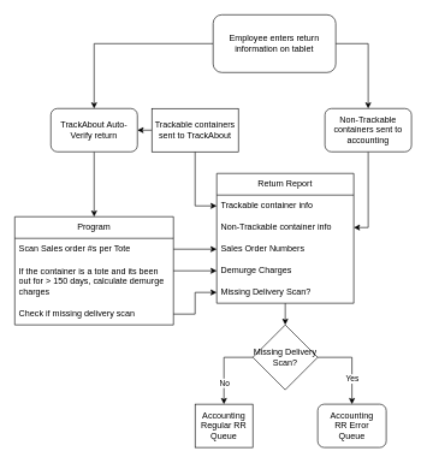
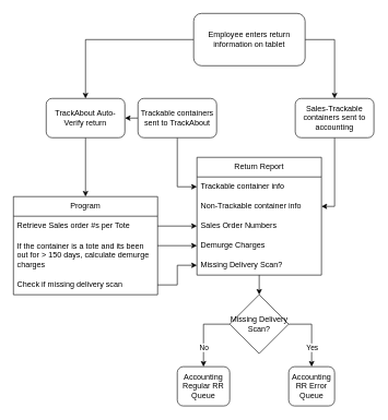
  <mxCell id="0" />
  <mxCell id="1" parent="0" />
  <mxCell id="2" style="edgeStyle=orthogonalEdgeStyle;rounded=0;orthogonalLoop=1;jettySize=auto;html=1;exitX=0;exitY=0.5;exitDx=0;exitDy=0;" edge="1" parent="1" source="4" target="11"><mxGeometry relative="1" as="geometry" /></mxCell>
  <mxCell id="3" style="edgeStyle=orthogonalEdgeStyle;rounded=0;orthogonalLoop=1;jettySize=auto;html=1;exitX=1;exitY=0.5;exitDx=0;exitDy=0;entryX=0.5;entryY=0;entryDx=0;entryDy=0;" edge="1" parent="1" source="4" target="9"><mxGeometry relative="1" as="geometry" /></mxCell>
  <mxCell id="4" value="Employee enters return information on tablet" style="rounded=1;whiteSpace=wrap;html=1;" vertex="1" parent="1"><mxGeometry x="295" y="20" width="170" height="80" as="geometry" /></mxCell>
  <mxCell id="5" style="edgeStyle=orthogonalEdgeStyle;rounded=0;orthogonalLoop=1;jettySize=auto;html=1;exitX=0.5;exitY=1;exitDx=0;exitDy=0;entryX=0;entryY=0.5;entryDx=0;entryDy=0;" edge="1" parent="1" source="7" target="14"><mxGeometry relative="1" as="geometry" /></mxCell>
  <mxCell id="6" style="edgeStyle=orthogonalEdgeStyle;rounded=0;orthogonalLoop=1;jettySize=auto;html=1;exitX=0;exitY=0.5;exitDx=0;exitDy=0;entryX=1;entryY=0.5;entryDx=0;entryDy=0;" edge="1" parent="1" source="7" target="11"><mxGeometry relative="1" as="geometry" /></mxCell>
- <mxCell id="7" value="Trackable containers sent to TrackAbout" style="whiteSpace=wrap;html=1;rounded=0;" vertex="1" parent="1"><mxGeometry x="210" y="150" width="120" height="60" as="geometry" /></mxCell>
+ <mxCell id="7" value="Trackable containers sent to TrackAbout" style="rounded=1;whiteSpace=wrap;html=1;" vertex="1" parent="1"><mxGeometry x="210" y="150" width="120" height="60" as="geometry" /></mxCell>
  <mxCell id="8" style="edgeStyle=orthogonalEdgeStyle;rounded=0;orthogonalLoop=1;jettySize=auto;html=1;exitX=0.5;exitY=1;exitDx=0;exitDy=0;entryX=1;entryY=0.5;entryDx=0;entryDy=0;" edge="1" parent="1" source="9" target="15"><mxGeometry relative="1" as="geometry" /></mxCell>
- <mxCell id="9" value="Non-Trackable containers sent to accounting" style="rounded=1;whiteSpace=wrap;html=1;" vertex="1" parent="1"><mxGeometry x="450" y="150" width="120" height="60" as="geometry" /></mxCell>
+ <mxCell id="9" value="Sales-Trackable containers sent to accounting" style="rounded=1;whiteSpace=wrap;html=1;" vertex="1" parent="1"><mxGeometry x="450" y="150" width="120" height="60" as="geometry" /></mxCell>
  <mxCell id="10" style="edgeStyle=orthogonalEdgeStyle;rounded=0;orthogonalLoop=1;jettySize=auto;html=1;exitX=0.5;exitY=1;exitDx=0;exitDy=0;entryX=0.5;entryY=0;entryDx=0;entryDy=0;" edge="1" parent="1" source="11" target="19"><mxGeometry relative="1" as="geometry" /></mxCell>
  <mxCell id="11" value="TrackAbout Auto-Verify return" style="rounded=1;whiteSpace=wrap;html=1;" vertex="1" parent="1"><mxGeometry x="70" y="150" width="120" height="60" as="geometry" /></mxCell>
  <mxCell id="12" style="edgeStyle=orthogonalEdgeStyle;rounded=0;orthogonalLoop=1;jettySize=auto;html=1;exitX=0.5;exitY=1;exitDx=0;exitDy=0;entryX=0.5;entryY=0;entryDx=0;entryDy=0;" edge="1" parent="1" source="13" target="30"><mxGeometry relative="1" as="geometry" /></mxCell>
  <mxCell id="13" value="Return Report" style="swimlane;fontStyle=0;childLayout=stackLayout;horizontal=1;startSize=30;horizontalStack=0;resizeParent=1;resizeParentMax=0;resizeLast=0;collapsible=1;marginBottom=0;whiteSpace=wrap;html=1;" vertex="1" parent="1"><mxGeometry x="300" y="240" width="190" height="180" as="geometry" /></mxCell>
  <mxCell id="14" value="Trackable container info" style="text;strokeColor=none;fillColor=none;align=left;verticalAlign=middle;spacingLeft=4;spacingRight=4;overflow=hidden;points=[[0,0.5],[1,0.5]];portConstraint=eastwest;rotatable=0;whiteSpace=wrap;html=1;" vertex="1" parent="13"><mxGeometry y="30" width="190" height="30" as="geometry" /></mxCell>
  <mxCell id="15" value="Non-Trackable container info" style="text;strokeColor=none;fillColor=none;align=left;verticalAlign=middle;spacingLeft=4;spacingRight=4;overflow=hidden;points=[[0,0.5],[1,0.5]];portConstraint=eastwest;rotatable=0;whiteSpace=wrap;html=1;" vertex="1" parent="13"><mxGeometry y="60" width="190" height="30" as="geometry" /></mxCell>
  <mxCell id="16" value="Sales Order Numbers" style="text;strokeColor=none;fillColor=none;align=left;verticalAlign=middle;spacingLeft=4;spacingRight=4;overflow=hidden;points=[[0,0.5],[1,0.5]];portConstraint=eastwest;rotatable=0;whiteSpace=wrap;html=1;" vertex="1" parent="13"><mxGeometry y="90" width="190" height="30" as="geometry" /></mxCell>
  <mxCell id="17" value="Demurge Charges" style="text;strokeColor=none;fillColor=none;align=left;verticalAlign=middle;spacingLeft=4;spacingRight=4;overflow=hidden;points=[[0,0.5],[1,0.5]];portConstraint=eastwest;rotatable=0;whiteSpace=wrap;html=1;" vertex="1" parent="13"><mxGeometry y="120" width="190" height="30" as="geometry" /></mxCell>
  <mxCell id="18" value="Missing Delivery Scan?" style="text;strokeColor=none;fillColor=none;align=left;verticalAlign=middle;spacingLeft=4;spacingRight=4;overflow=hidden;points=[[0,0.5],[1,0.5]];portConstraint=eastwest;rotatable=0;whiteSpace=wrap;html=1;" vertex="1" parent="13"><mxGeometry y="150" width="190" height="30" as="geometry" /></mxCell>
  <mxCell id="19" value="Program" style="swimlane;fontStyle=0;childLayout=stackLayout;horizontal=1;startSize=30;horizontalStack=0;resizeParent=1;resizeParentMax=0;resizeLast=0;collapsible=1;marginBottom=0;whiteSpace=wrap;html=1;" vertex="1" parent="1"><mxGeometry x="20" y="300" width="220" height="150" as="geometry" /></mxCell>
- <mxCell id="20" value="Scan Sales order #s per Tote" style="text;strokeColor=none;fillColor=none;align=left;verticalAlign=middle;spacingLeft=4;spacingRight=4;overflow=hidden;points=[[0,0.5],[1,0.5]];portConstraint=eastwest;rotatable=0;whiteSpace=wrap;html=1;" vertex="1" parent="19"><mxGeometry y="30" width="220" height="30" as="geometry" /></mxCell>
+ <mxCell id="20" value="Retrieve Sales order #s per Tote" style="text;strokeColor=none;fillColor=none;align=left;verticalAlign=middle;spacingLeft=4;spacingRight=4;overflow=hidden;points=[[0,0.5],[1,0.5]];portConstraint=eastwest;rotatable=0;whiteSpace=wrap;html=1;" vertex="1" parent="19"><mxGeometry y="30" width="220" height="30" as="geometry" /></mxCell>
  <mxCell id="21" value="If the container is a tote and its been out for &amp;gt; 150 days, calculate demurge charges" style="text;strokeColor=none;fillColor=none;align=left;verticalAlign=middle;spacingLeft=4;spacingRight=4;overflow=hidden;points=[[0,0.5],[1,0.5]];portConstraint=eastwest;rotatable=0;whiteSpace=wrap;html=1;" vertex="1" parent="19"><mxGeometry y="60" width="220" height="60" as="geometry" /></mxCell>
  <mxCell id="22" value="Check if missing delivery scan" style="text;strokeColor=none;fillColor=none;align=left;verticalAlign=middle;spacingLeft=4;spacingRight=4;overflow=hidden;points=[[0,0.5],[1,0.5]];portConstraint=eastwest;rotatable=0;whiteSpace=wrap;html=1;" vertex="1" parent="19"><mxGeometry y="120" width="220" height="30" as="geometry" /></mxCell>
  <mxCell id="23" style="edgeStyle=orthogonalEdgeStyle;rounded=0;orthogonalLoop=1;jettySize=auto;html=1;exitX=1;exitY=0.5;exitDx=0;exitDy=0;entryX=0;entryY=0.5;entryDx=0;entryDy=0;" edge="1" parent="1" source="20" target="16"><mxGeometry relative="1" as="geometry" /></mxCell>
  <mxCell id="24" style="edgeStyle=orthogonalEdgeStyle;rounded=0;orthogonalLoop=1;jettySize=auto;html=1;exitX=1;exitY=0.25;exitDx=0;exitDy=0;exitPerimeter=0;" edge="1" parent="1" source="21" target="17"><mxGeometry relative="1" as="geometry" /></mxCell>
  <mxCell id="25" style="edgeStyle=orthogonalEdgeStyle;rounded=0;orthogonalLoop=1;jettySize=auto;html=1;exitX=1;exitY=0.5;exitDx=0;exitDy=0;entryX=0;entryY=0.5;entryDx=0;entryDy=0;" edge="1" parent="1" source="22" target="18"><mxGeometry relative="1" as="geometry" /></mxCell>
  <mxCell id="26" style="edgeStyle=orthogonalEdgeStyle;rounded=0;orthogonalLoop=1;jettySize=auto;html=1;exitX=1;exitY=0.5;exitDx=0;exitDy=0;" edge="1" parent="1" source="30" target="31"><mxGeometry relative="1" as="geometry"><mxPoint x="490" y="680" as="targetPoint" /></mxGeometry></mxCell>
  <mxCell id="27" value="Yes" style="edgeLabel;html=1;align=center;verticalAlign=middle;resizable=0;points=[];" vertex="1" connectable="0" parent="26"><mxGeometry x="0.1" y="1" relative="1" as="geometry"><mxPoint x="-1" y="15" as="offset" /></mxGeometry></mxCell>
  <mxCell id="28" style="edgeStyle=orthogonalEdgeStyle;rounded=0;orthogonalLoop=1;jettySize=auto;html=1;exitX=0;exitY=0.5;exitDx=0;exitDy=0;" edge="1" parent="1" source="30" target="32"><mxGeometry relative="1" as="geometry"><mxPoint x="300" y="690" as="targetPoint" /></mxGeometry></mxCell>
  <mxCell id="29" value="No" style="edgeLabel;html=1;align=center;verticalAlign=middle;resizable=0;points=[];" vertex="1" connectable="0" parent="28"><mxGeometry x="0.105" y="-1" relative="1" as="geometry"><mxPoint x="1" y="17" as="offset" /></mxGeometry></mxCell>
  <mxCell id="30" value="&lt;div&gt;Missing Delivery &lt;br&gt;&lt;/div&gt;&lt;div&gt;Scan?&lt;/div&gt;" style="rhombus;whiteSpace=wrap;html=1;" vertex="1" parent="1"><mxGeometry x="350" y="450" width="90" height="90" as="geometry" /></mxCell>
- <mxCell id="31" value="&lt;div&gt;Accounting &lt;br&gt;&lt;/div&gt;&lt;div&gt;RR Error &lt;br&gt;&lt;/div&gt;&lt;div&gt;Queue&lt;/div&gt;" style="rounded=1;whiteSpace=wrap;html=1;" vertex="1" parent="1"><mxGeometry x="440" y="560" width="95" height="60" as="geometry" /></mxCell>
- <mxCell id="32" value="Accounting&lt;br&gt;&lt;div&gt;Regular RR&lt;br&gt;&lt;/div&gt;&lt;div&gt;Queue&lt;br&gt;&lt;/div&gt;" style="whiteSpace=wrap;html=1;rounded=0;" vertex="1" parent="1"><mxGeometry x="270" y="560" width="80" height="60" as="geometry" /></mxCell>
+ <mxCell id="31" value="&lt;div&gt;Accounting &lt;br&gt;&lt;/div&gt;&lt;div&gt;RR Error &lt;br&gt;&lt;/div&gt;&lt;div&gt;Queue&lt;/div&gt;" style="rounded=1;whiteSpace=wrap;html=1;" vertex="1" parent="1"><mxGeometry x="440" y="560" width="70" height="60" as="geometry" /></mxCell>
+ <mxCell id="32" value="Accounting&lt;br&gt;&lt;div&gt;Regular RR&lt;br&gt;&lt;/div&gt;&lt;div&gt;Queue&lt;br&gt;&lt;/div&gt;" style="rounded=1;whiteSpace=wrap;html=1;" vertex="1" parent="1"><mxGeometry x="270" y="560" width="80" height="60" as="geometry" /></mxCell>
